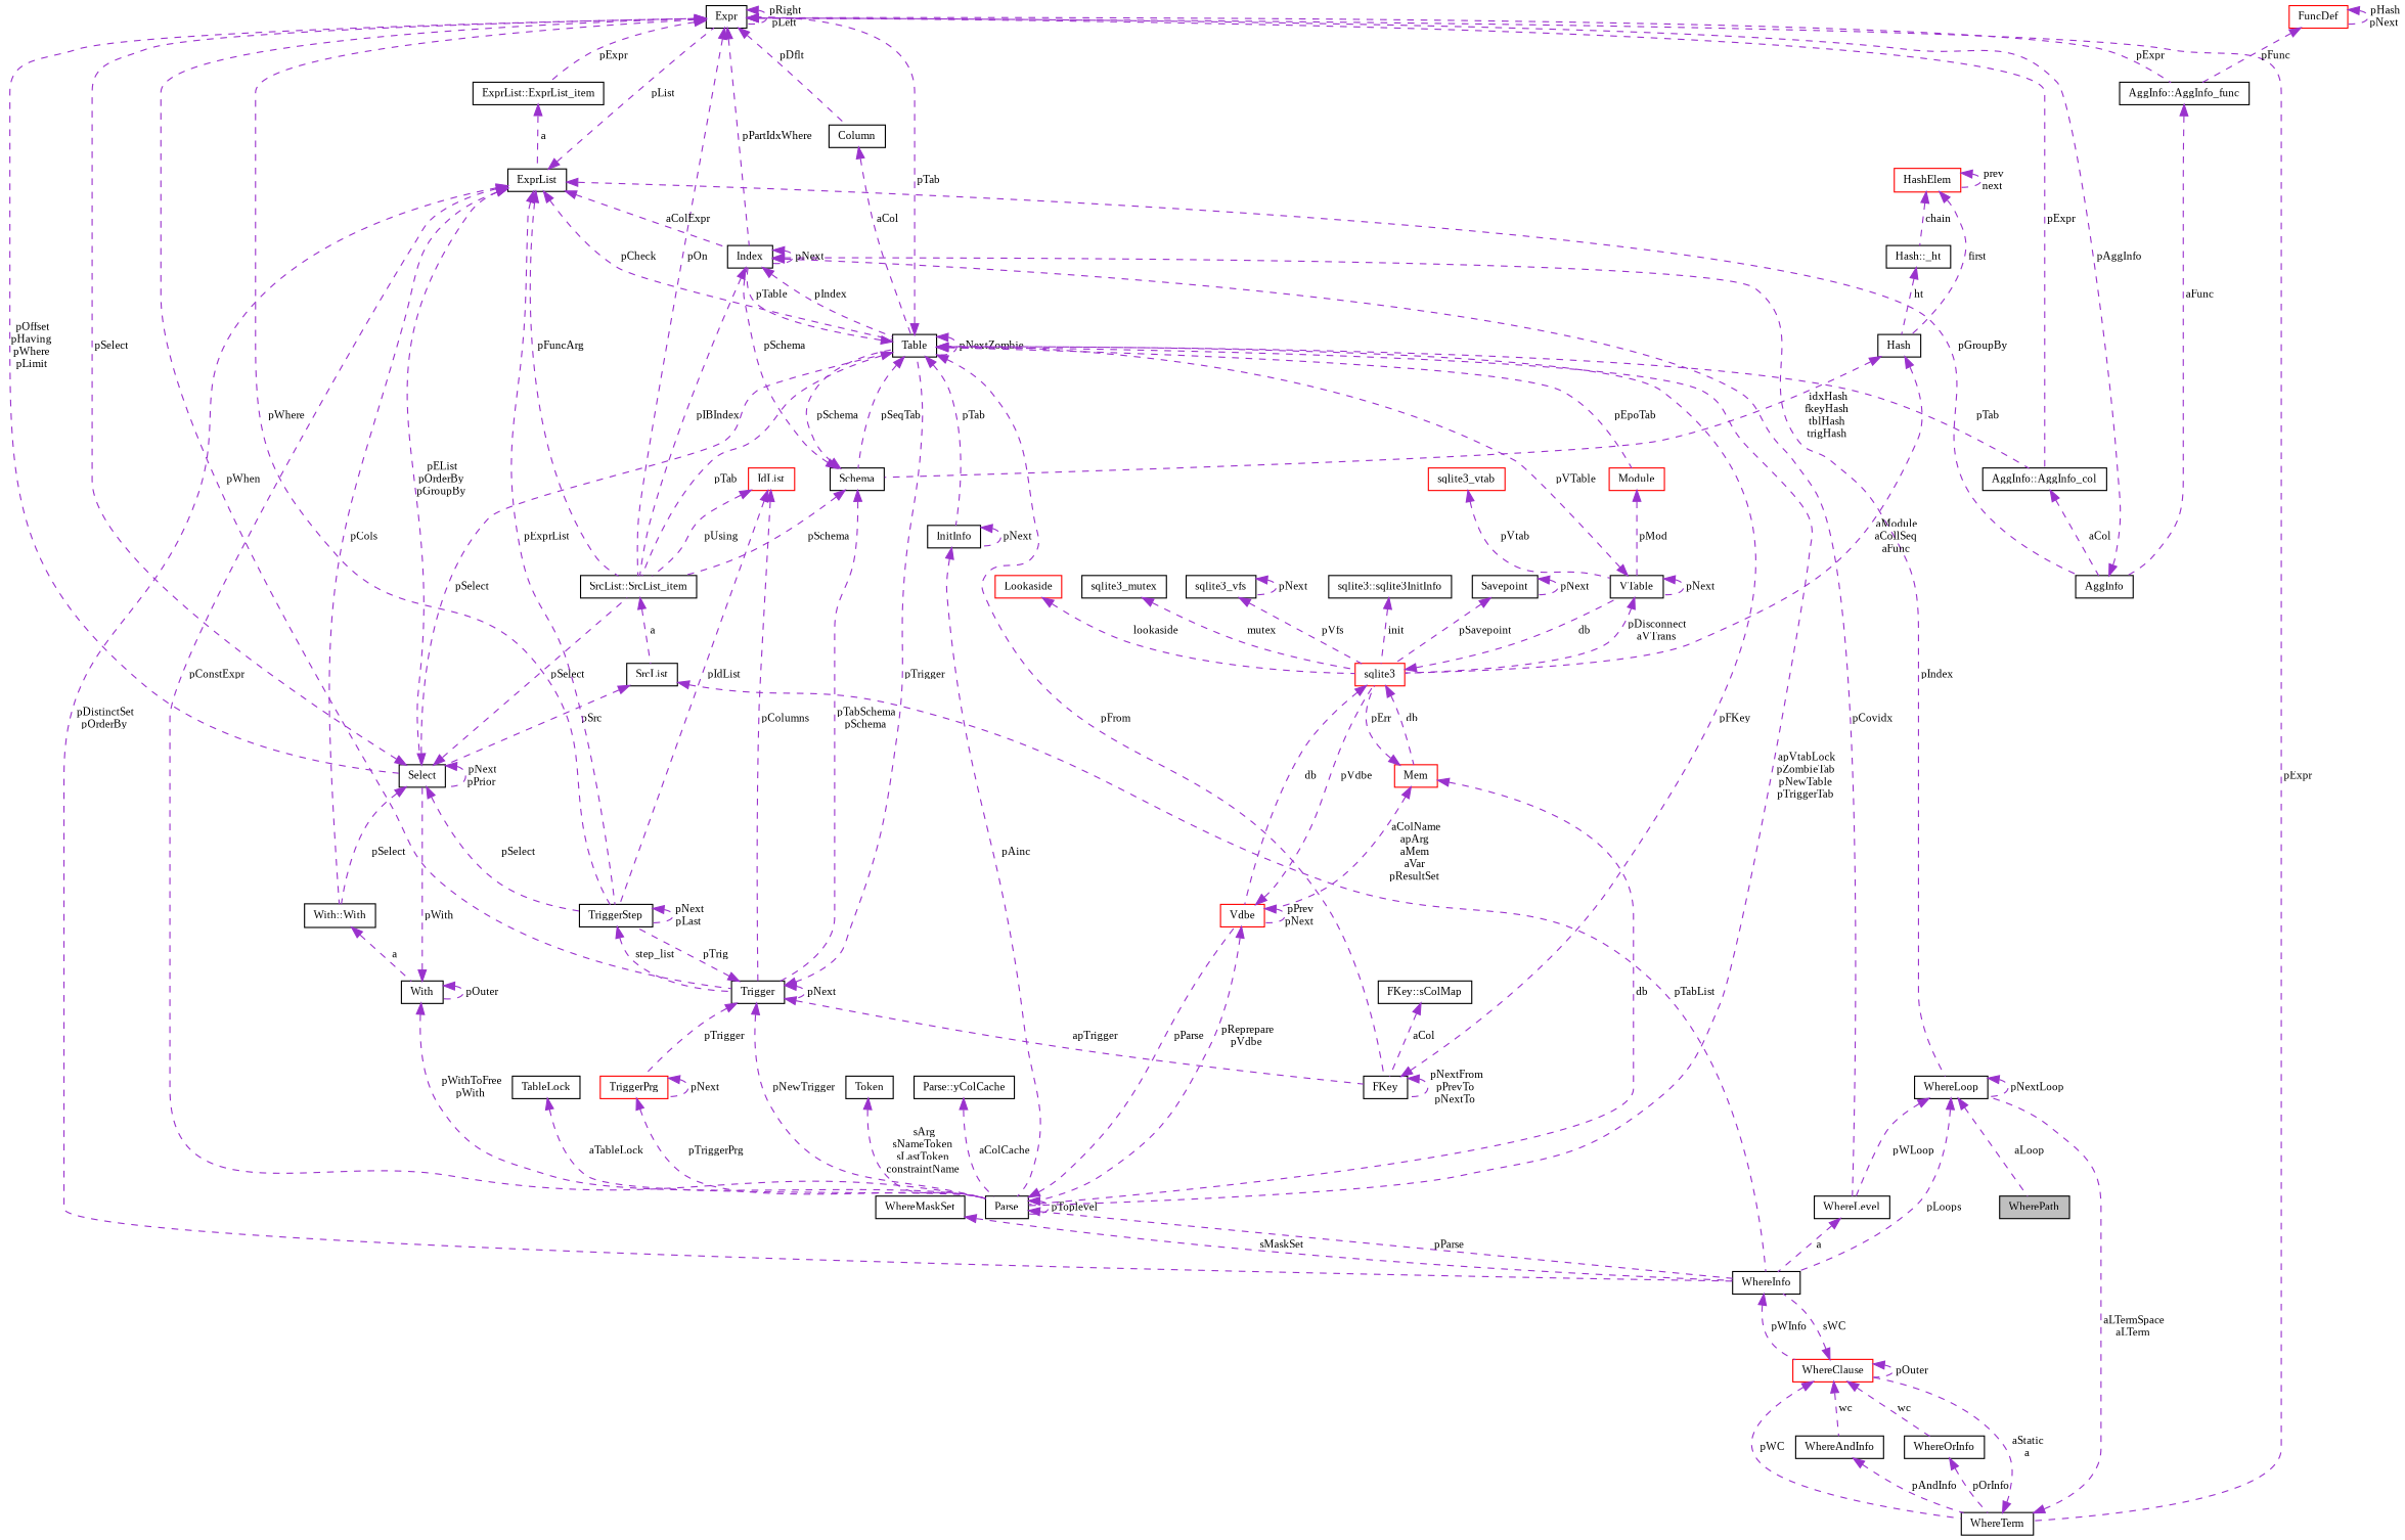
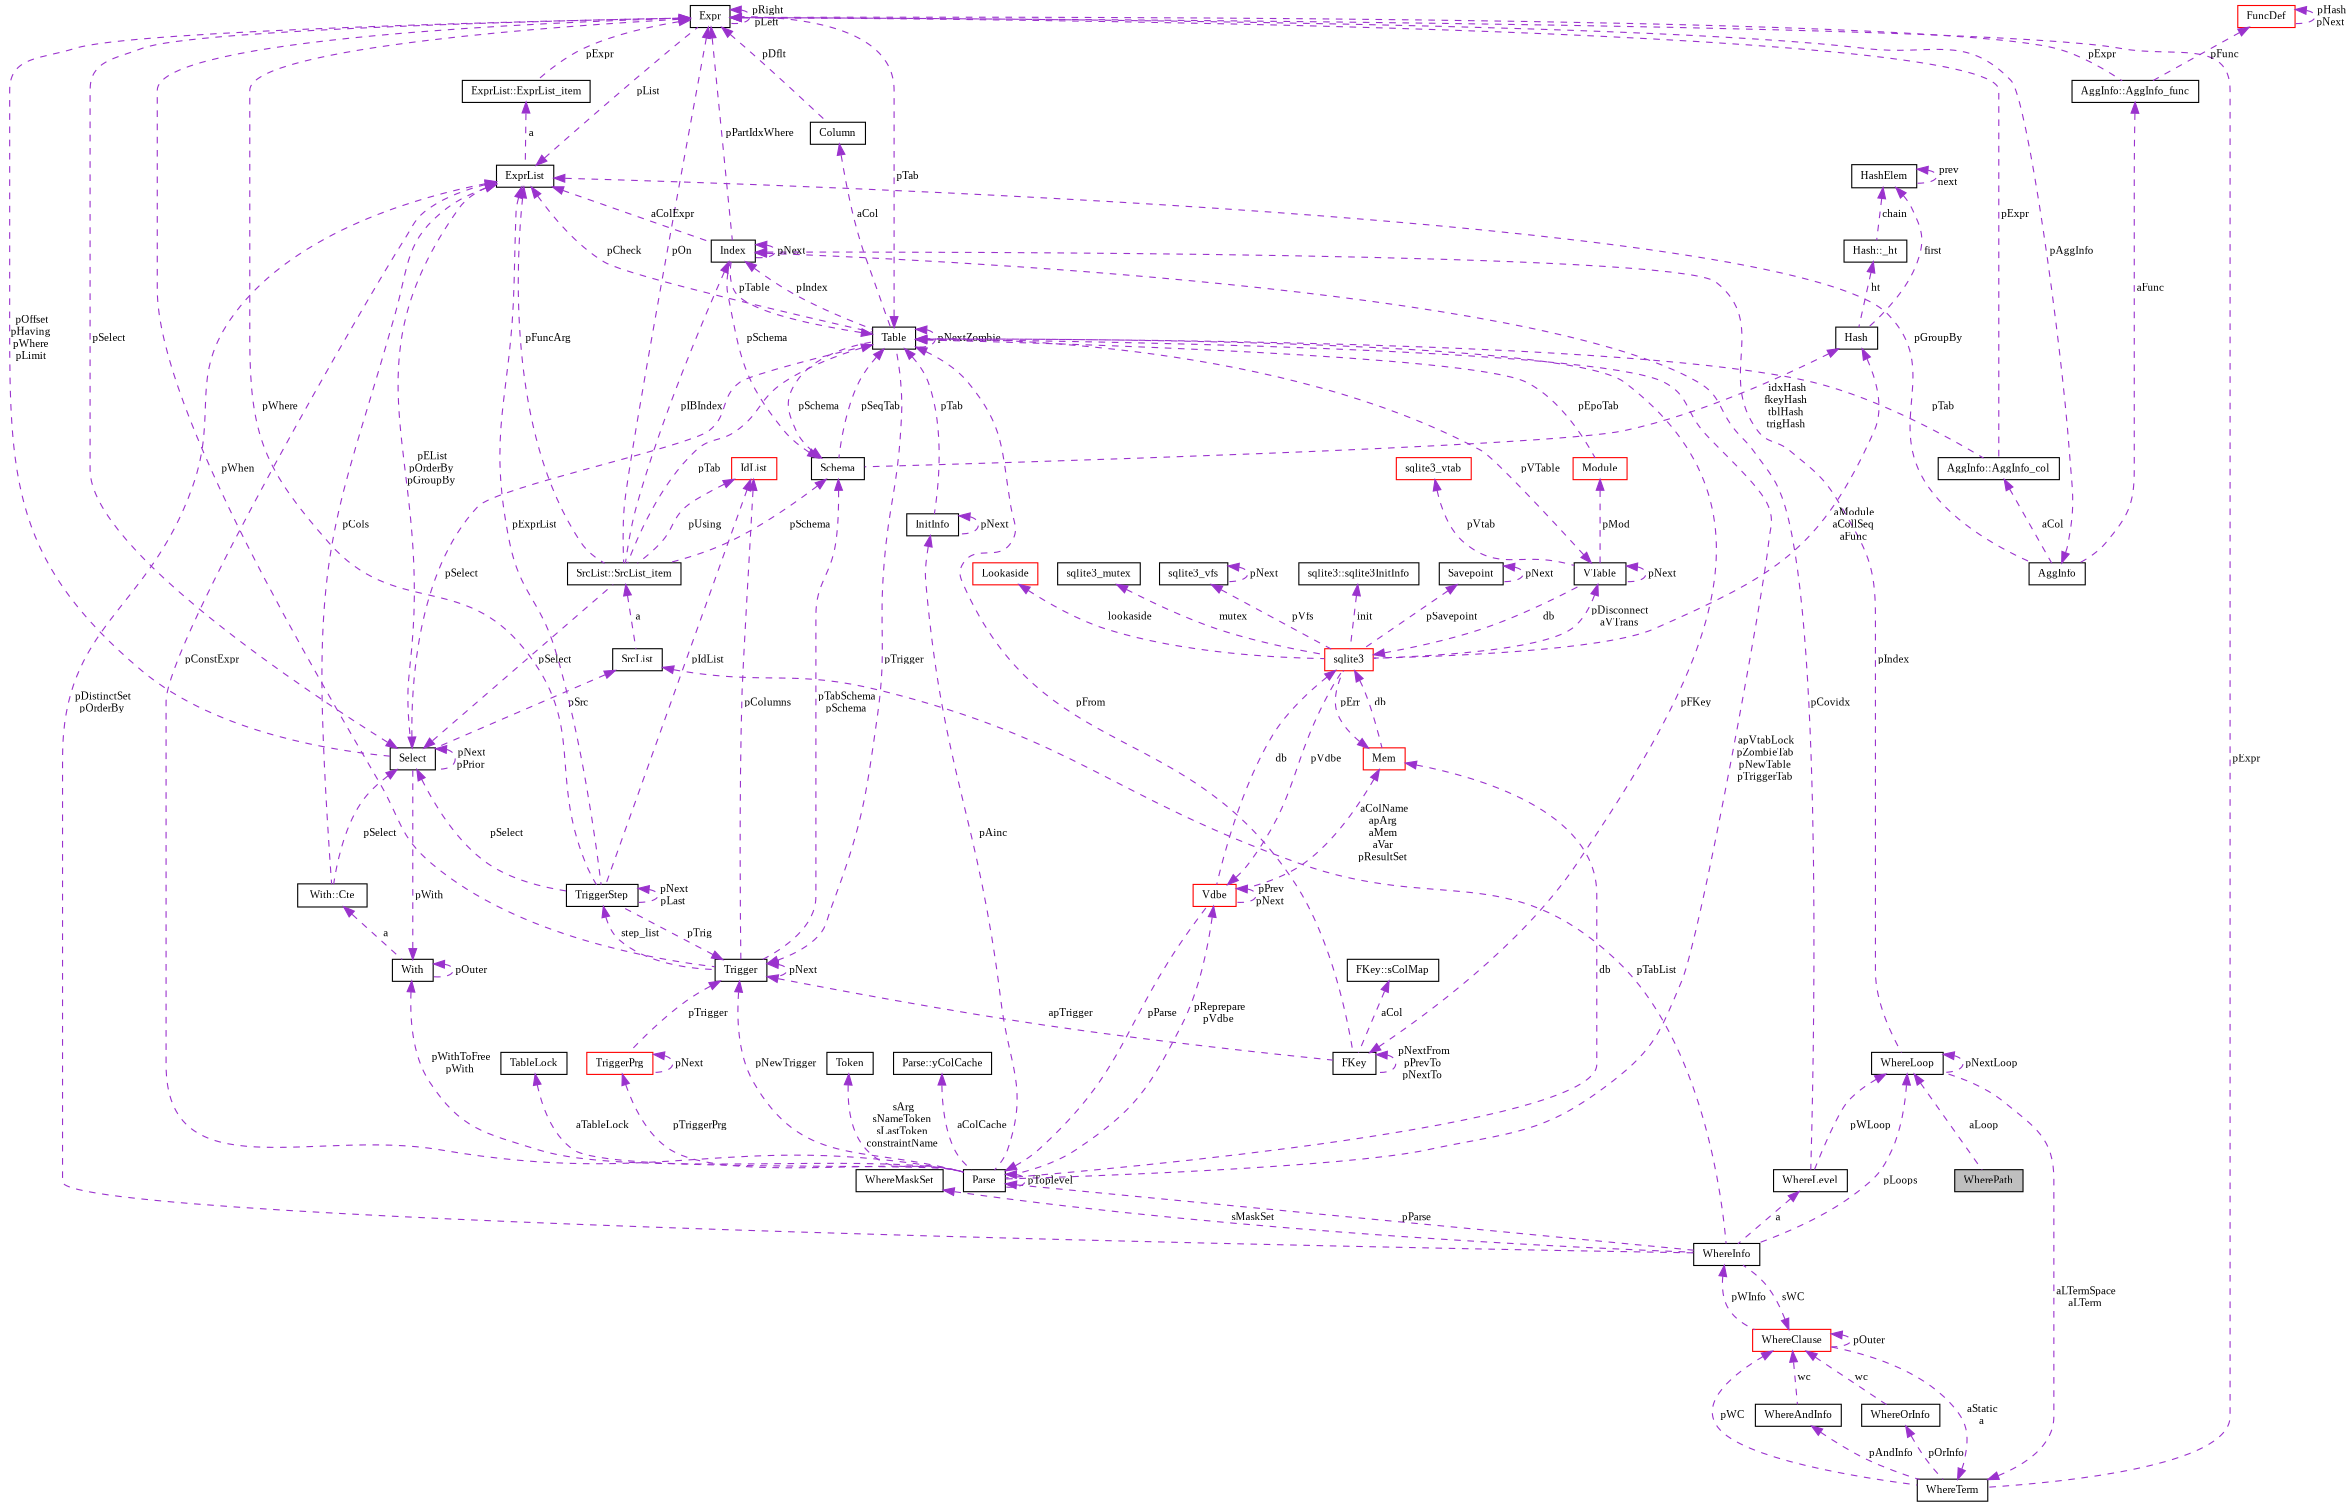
  digraph {
    fontname="Liberation Serif"
    node [color=black fillcolor=white fontname="Liberation Serif" fontsize=10 shape=record style=filled]
    edge [color=darkorchid3 dir=back fontname="Liberation Serif" fontsize=10 labelfontname=Helvetica labelfontsize=10 style=dashed]
    n1 [fillcolor=grey75 fontcolor=black height=0.2 label=WherePath width=0.4]
    n2 [height=0.2 label=WhereLoop width=0.4]
    n3 [height=0.2 label=WhereInfo width=0.4]
    n4 [height=0.2 label=WhereLevel width=0.4]
    n5 [color=red height=0.2 label=WhereClause width=0.4]
    n6 [height=0.2 label=WhereTerm width=0.4]
    n7 [height=0.2 label=WhereAndInfo width=0.4]
    n8 [height=0.2 label=WhereOrInfo width=0.4]
    n9 [height=0.2 label=Index width=0.4]
    n10 [height=0.2 label=Table width=0.4]
    n11 [height=0.2 label="SrcList::SrcList_item" width=0.4]
    n12 [height=0.2 label=Schema width=0.4]
    n13 [height=0.2 label=Expr width=0.4]
    n14 [height=0.2 label="AggInfo::AggInfo_col" width=0.4]
    n15 [height=0.2 label=FKey width=0.4]
    n16 [height=0.2 label=Parse width=0.4]
    n17 [height=0.2 label=InitInfo width=0.4]
    n18 [color=red height=0.2 label=Module width=0.4]
    n19 [height=0.2 label=SrcList width=0.4]
    n20 [height=0.2 label=Trigger width=0.4]
    n21 [height=0.2 label=TriggerStep width=0.4]
    n22 [color=red height=0.2 label=TriggerPrg width=0.4]
    n23 [height=0.2 label=Column width=0.4]
    n24 [height=0.2 label="AggInfo::AggInfo_func" width=0.4]
    n25 [height=0.2 label="ExprList::ExprList_item" width=0.4]
    n26 [height=0.2 label=Select width=0.4]
    n27 [height=0.2 label=AggInfo width=0.4]
    n28 [color=red height=0.2 label=Vdbe width=0.4]
    n29 [height=0.2 label=VTable width=0.4]
    n30 [height=0.2 label=ExprList width=0.4]
-   n31 [height=0.2 label="With::With" width=0.4]
+   n31 [height=0.2 label="With::Cte" width=0.4]
    n32 [color=red height=0.2 label=FuncDef width=0.4]
    n33 [height=0.2 label=With width=0.4]
    n34 [color=red height=0.2 label=IdList width=0.4]
    n35 [height=0.2 label="FKey::sColMap" width=0.4]
    n36 [color=red height=0.2 label=sqlite3 width=0.4]
    n37 [color=red height=0.2 label=Mem width=0.4]
    n38 [height=0.2 label=TableLock width=0.4]
    n39 [height=0.2 label=Token width=0.4]
    n40 [height=0.2 label="Parse::yColCache" width=0.4]
    n41 [height=0.2 label=Savepoint width=0.4]
    n42 [color=red height=0.2 label=Lookaside width=0.4]
    n43 [height=0.2 label=sqlite3_mutex width=0.4]
    n44 [height=0.2 label=sqlite3_vfs width=0.4]
    n45 [height=0.2 label="sqlite3::sqlite3InitInfo" width=0.4]
    n46 [height=0.2 label=Hash width=0.4]
    n47 [height=0.2 label="Hash::_ht" width=0.4]
-   n48 [color=red height=0.2 label=HashElem width=0.4]
+   n48 [height=0.2 label=HashElem width=0.4]
    n49 [color=red height=0.2 label=sqlite3_vtab width=0.4]
    n50 [height=0.2 label=WhereMaskSet width=0.4]
    n2 -> n1 [label=" aLoop"]
    n2 -> n2 [label=" pNextLoop"]
    n2 -> n3 [label=" pLoops"]
    n2 -> n4 [label=" pWLoop"]
    n3 -> n5 [label=" pWInfo"]
    n4 -> n3 [label=" a"]
    n5 -> n3 [label=" sWC"]
    n5 -> n5 [label=" pOuter"]
    n5 -> n6 [label=" pWC"]
    n5 -> n7 [label=" wc"]
    n5 -> n8 [label=" wc"]
    n6 -> n2 [label=" aLTermSpace\naLTerm"]
    n6 -> n5 [label=" aStatic\na"]
    n7 -> n6 [label=" pAndInfo"]
    n8 -> n6 [label=" pOrInfo"]
    n9 -> n2 [label=" pIndex"]
    n9 -> n4 [label=" pCovidx"]
    n9 -> n9 [label=" pNext"]
    n9 -> n10 [label=" pIndex"]
    n9 -> n11 [label=" pIBIndex"]
    n10 -> n9 [label=" pTable"]
    n10 -> n10 [label=" pNextZombie"]
    n10 -> n11 [label=" pTab"]
    n10 -> n12 [label=" pSeqTab"]
    n10 -> n13 [label=" pTab"]
    n10 -> n14 [label=" pTab"]
    n10 -> n15 [label=" pFrom"]
    n10 -> n16 [label=" apVtabLock\npZombieTab\npNewTable\npTriggerTab"]
    n10 -> n17 [label=" pTab"]
    n10 -> n18 [label=" pEpoTab"]
    n11 -> n19 [label=" a"]
    n12 -> n9 [label=" pSchema"]
    n12 -> n10 [label=" pSchema"]
    n12 -> n11 [label=" pSchema"]
    n12 -> n20 [label=" pTabSchema\npSchema"]
    n13 -> n6 [label=" pExpr"]
    n13 -> n9 [label=" pPartIdxWhere"]
    n13 -> n11 [label=" pOn"]
    n13 -> n13 [label=" pRight\npLeft"]
    n13 -> n14 [label=" pExpr"]
    n13 -> n20 [label=" pWhen"]
    n13 -> n21 [label=" pWhere"]
    n13 -> n23 [label=" pDflt"]
    n13 -> n24 [label=" pExpr"]
    n13 -> n25 [label=" pExpr"]
    n13 -> n26 [label=" pOffset\npHaving\npWhere\npLimit"]
    n14 -> n27 [label=" aCol"]
    n15 -> n10 [label=" pFKey"]
    n15 -> n15 [label=" pNextFrom\npPrevTo\npNextTo"]
    n16 -> n3 [label=" pParse"]
    n16 -> n16 [label=" pToplevel"]
    n16 -> n28 [label=" pParse"]
    n17 -> n16 [label=" pAinc"]
    n17 -> n17 [label=" pNext"]
    n18 -> n29 [label=" pMod"]
    n19 -> n3 [label=" pTabList"]
    n19 -> n26 [label=" pSrc"]
    n20 -> n10 [label=" pTrigger"]
    n20 -> n15 [label=" apTrigger"]
    n20 -> n16 [label=" pNewTrigger"]
    n20 -> n20 [label=" pNext"]
    n20 -> n21 [label=" pTrig"]
    n20 -> n22 [label=" pTrigger"]
    n21 -> n20 [label=" step_list"]
    n21 -> n21 [label=" pNext\npLast"]
    n22 -> n16 [label=" pTriggerPrg"]
    n22 -> n22 [label=" pNext"]
    n23 -> n10 [label=" aCol"]
    n24 -> n27 [label=" aFunc"]
    n25 -> n30 [label=" a"]
    n26 -> n10 [label=" pSelect"]
    n26 -> n11 [label=" pSelect"]
    n26 -> n13 [label=" pSelect"]
    n26 -> n21 [label=" pSelect"]
    n26 -> n26 [label=" pNext\npPrior"]
    n26 -> n31 [label=" pSelect"]
    n27 -> n13 [label=" pAggInfo"]
    n28 -> n16 [label=" pReprepare\npVdbe"]
    n28 -> n28 [label=" pPrev\npNext"]
    n28 -> n36 [label=" pVdbe"]
    n29 -> n10 [label=" pVTable"]
    n29 -> n29 [label=" pNext"]
    n29 -> n36 [label=" pDisconnect\naVTrans"]
    n30 -> n3 [label=" pDistinctSet\npOrderBy"]
    n30 -> n9 [label=" aColExpr"]
    n30 -> n10 [label=" pCheck"]
    n30 -> n11 [label=" pFuncArg"]
    n30 -> n13 [label=" pList"]
    n30 -> n16 [label=" pConstExpr"]
    n30 -> n21 [label=" pExprList"]
    n30 -> n26 [label=" pEList\npOrderBy\npGroupBy"]
    n30 -> n27 [label=" pGroupBy"]
    n30 -> n31 [label=" pCols"]
    n31 -> n33 [label=" a"]
    n32 -> n24 [label=" pFunc"]
    n32 -> n32 [label=" pHash\npNext"]
    n33 -> n16 [label=" pWithToFree\npWith"]
    n33 -> n26 [label=" pWith"]
    n33 -> n33 [label=" pOuter"]
    n34 -> n11 [label=" pUsing"]
    n34 -> n20 [label=" pColumns"]
    n34 -> n21 [label=" pIdList"]
    n35 -> n15 [label=" aCol"]
    n36 -> n28 [label=" db"]
    n36 -> n29 [label=" db"]
    n36 -> n37 [label=" db"]
    n37 -> n16 [label=" db"]
    n37 -> n28 [label=" aColName\napArg\naMem\naVar\npResultSet"]
    n37 -> n36 [label=" pErr"]
    n38 -> n16 [label=" aTableLock"]
    n39 -> n16 [label=" sArg\nsNameToken\nsLastToken\nconstraintName"]
    n40 -> n16 [label=" aColCache"]
    n41 -> n36 [label=" pSavepoint"]
    n41 -> n41 [label=" pNext"]
    n42 -> n36 [label=" lookaside"]
    n43 -> n36 [label=" mutex"]
    n44 -> n36 [label=" pVfs"]
    n44 -> n44 [label=" pNext"]
    n45 -> n36 [label=" init"]
    n46 -> n12 [label=" idxHash\nfkeyHash\ntblHash\ntrigHash"]
    n46 -> n36 [label=" aModule\naCollSeq\naFunc"]
    n47 -> n46 [label=" ht"]
    n48 -> n46 [label=" first"]
    n48 -> n47 [label=" chain"]
    n48 -> n48 [label=" prev\nnext"]
    n49 -> n29 [label=" pVtab"]
    n50 -> n3 [label=" sMaskSet"]
  }
